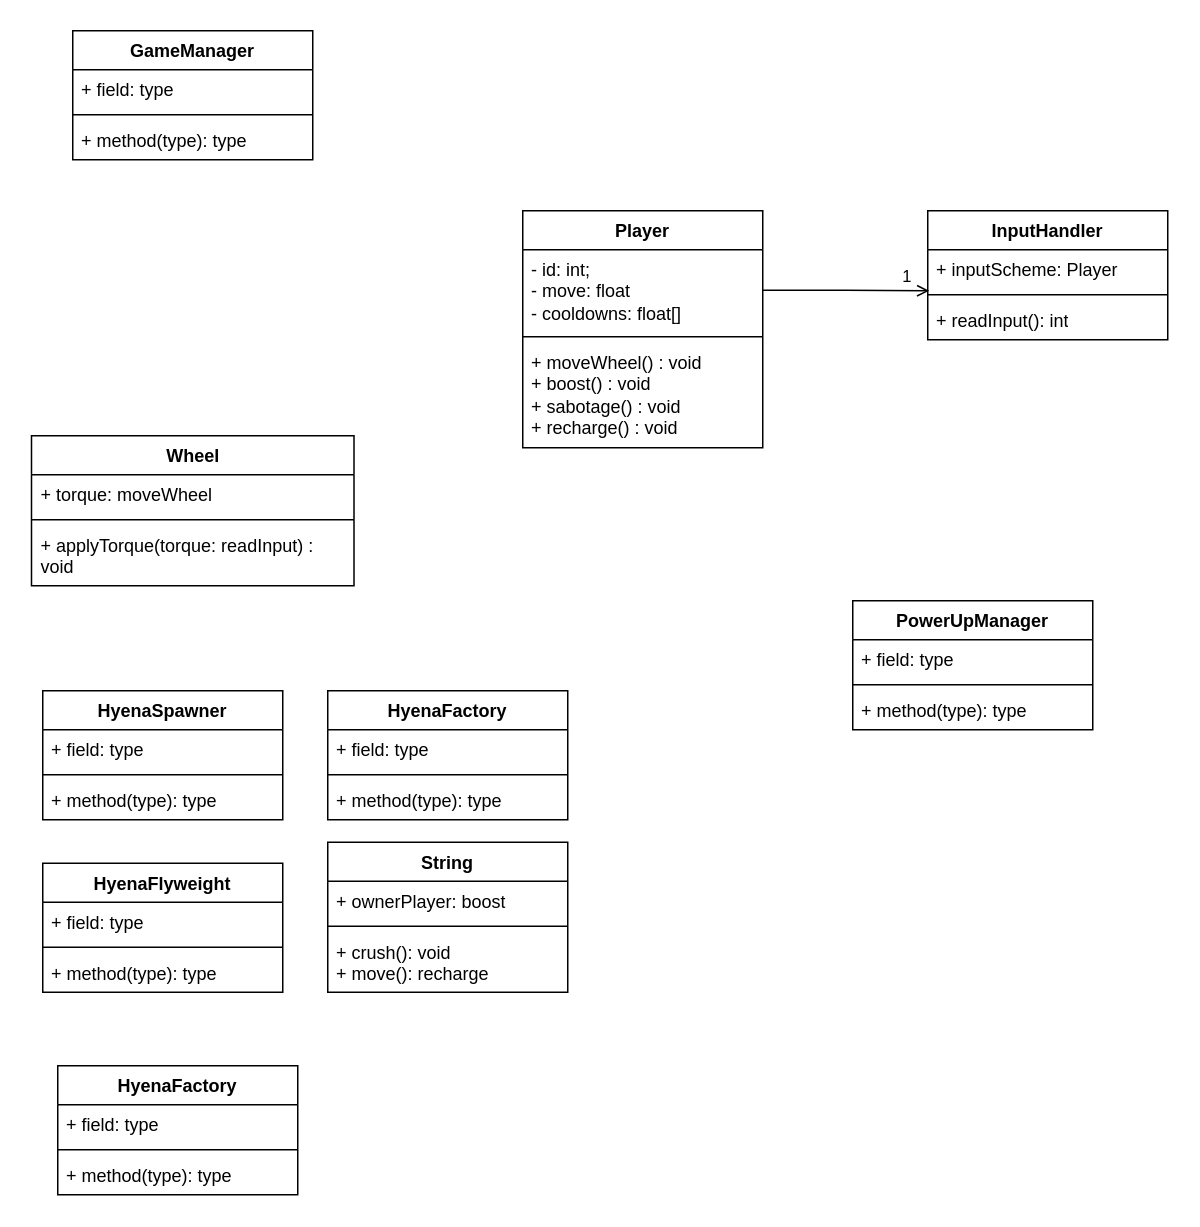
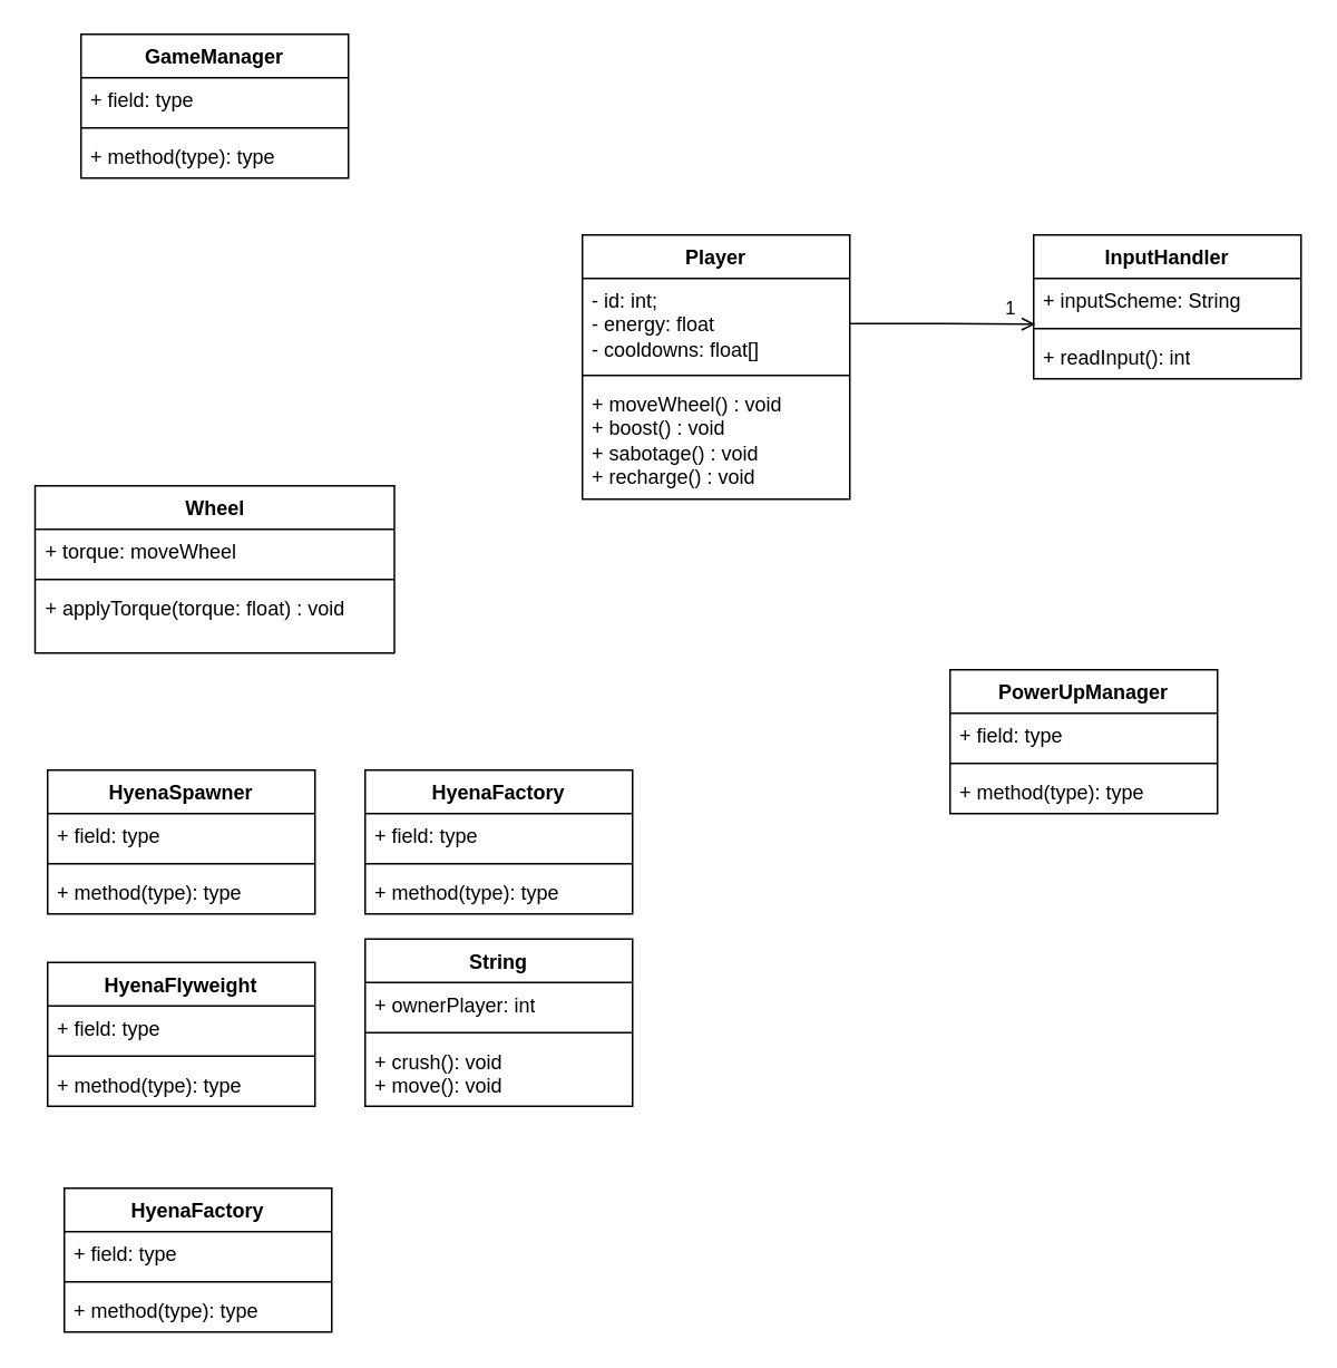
  <mxCell id="0" />
  <mxCell id="1" parent="0" />
  <mxCell id="2" value="GameManager" style="swimlane;fontStyle=1;align=center;verticalAlign=top;childLayout=stackLayout;horizontal=1;startSize=26;horizontalStack=0;resizeParent=1;resizeParentMax=0;resizeLast=0;collapsible=1;marginBottom=0;whiteSpace=wrap;html=1;" vertex="1" parent="1"><mxGeometry x="48" y="20" width="160" height="86" as="geometry" /></mxCell>
  <mxCell id="3" value="+ field: type" style="text;strokeColor=none;fillColor=none;align=left;verticalAlign=top;spacingLeft=4;spacingRight=4;overflow=hidden;rotatable=0;points=[[0,0.5],[1,0.5]];portConstraint=eastwest;whiteSpace=wrap;html=1;" vertex="1" parent="2"><mxGeometry y="26" width="160" height="26" as="geometry" /></mxCell>
  <mxCell id="4" value="" style="line;strokeWidth=1;fillColor=none;align=left;verticalAlign=middle;spacingTop=-1;spacingLeft=3;spacingRight=3;rotatable=0;labelPosition=right;points=[];portConstraint=eastwest;strokeColor=inherit;" vertex="1" parent="2"><mxGeometry y="52" width="160" height="8" as="geometry" /></mxCell>
  <mxCell id="5" value="+ method(type): type" style="text;strokeColor=none;fillColor=none;align=left;verticalAlign=top;spacingLeft=4;spacingRight=4;overflow=hidden;rotatable=0;points=[[0,0.5],[1,0.5]];portConstraint=eastwest;whiteSpace=wrap;html=1;" vertex="1" parent="2"><mxGeometry y="60" width="160" height="26" as="geometry" /></mxCell>
  <mxCell id="6" value="Player" style="swimlane;fontStyle=1;align=center;verticalAlign=top;childLayout=stackLayout;horizontal=1;startSize=26;horizontalStack=0;resizeParent=1;resizeParentMax=0;resizeLast=0;collapsible=1;marginBottom=0;whiteSpace=wrap;html=1;" vertex="1" parent="1"><mxGeometry x="348" y="140" width="160" height="158" as="geometry" /></mxCell>
- <mxCell id="7" value="&lt;div&gt;- id: int;&lt;/div&gt;&lt;div&gt;- move: float&amp;nbsp;&lt;/div&gt;&lt;div&gt;- cooldowns: float[]&amp;nbsp;&lt;/div&gt;" style="text;strokeColor=none;fillColor=none;align=left;verticalAlign=top;spacingLeft=4;spacingRight=4;overflow=hidden;rotatable=0;points=[[0,0.5],[1,0.5]];portConstraint=eastwest;whiteSpace=wrap;html=1;" vertex="1" parent="6"><mxGeometry y="26" width="160" height="54" as="geometry" /></mxCell>
+ <mxCell id="7" value="&lt;div&gt;- id: int;&lt;/div&gt;&lt;div&gt;- energy: float&amp;nbsp;&lt;/div&gt;&lt;div&gt;- cooldowns: float[]&amp;nbsp;&lt;/div&gt;" style="text;strokeColor=none;fillColor=none;align=left;verticalAlign=top;spacingLeft=4;spacingRight=4;overflow=hidden;rotatable=0;points=[[0,0.5],[1,0.5]];portConstraint=eastwest;whiteSpace=wrap;html=1;" vertex="1" parent="6"><mxGeometry y="26" width="160" height="54" as="geometry" /></mxCell>
  <mxCell id="8" value="" style="line;strokeWidth=1;fillColor=none;align=left;verticalAlign=middle;spacingTop=-1;spacingLeft=3;spacingRight=3;rotatable=0;labelPosition=right;points=[];portConstraint=eastwest;strokeColor=inherit;" vertex="1" parent="6"><mxGeometry y="80" width="160" height="8" as="geometry" /></mxCell>
  <mxCell id="9" value="&lt;div&gt;&lt;div&gt;+ moveWheel() : void&lt;/div&gt;&lt;div&gt;+ boost() : void&lt;/div&gt;&lt;div&gt;+ sabotage() : void&lt;/div&gt;&lt;div&gt;+ recharge() : void&lt;/div&gt;&lt;/div&gt;" style="text;strokeColor=none;fillColor=none;align=left;verticalAlign=top;spacingLeft=4;spacingRight=4;overflow=hidden;rotatable=0;points=[[0,0.5],[1,0.5]];portConstraint=eastwest;whiteSpace=wrap;html=1;" vertex="1" parent="6"><mxGeometry y="88" width="160" height="70" as="geometry" /></mxCell>
  <mxCell id="10" value="Wheel" style="swimlane;fontStyle=1;align=center;verticalAlign=top;childLayout=stackLayout;horizontal=1;startSize=26;horizontalStack=0;resizeParent=1;resizeParentMax=0;resizeLast=0;collapsible=1;marginBottom=0;whiteSpace=wrap;html=1;" vertex="1" parent="1"><mxGeometry x="20.5" y="290" width="215" height="100" as="geometry" /></mxCell>
  <mxCell id="11" value="+ torque: moveWheel" style="text;strokeColor=none;fillColor=none;align=left;verticalAlign=top;spacingLeft=4;spacingRight=4;overflow=hidden;rotatable=0;points=[[0,0.5],[1,0.5]];portConstraint=eastwest;whiteSpace=wrap;html=1;" vertex="1" parent="10"><mxGeometry y="26" width="215" height="26" as="geometry" /></mxCell>
  <mxCell id="12" value="" style="line;strokeWidth=1;fillColor=none;align=left;verticalAlign=middle;spacingTop=-1;spacingLeft=3;spacingRight=3;rotatable=0;labelPosition=right;points=[];portConstraint=eastwest;strokeColor=inherit;" vertex="1" parent="10"><mxGeometry y="52" width="215" height="8" as="geometry" /></mxCell>
- <mxCell id="13" value="+ applyTorque(torque: readInput) : void" style="text;strokeColor=none;fillColor=none;align=left;verticalAlign=top;spacingLeft=4;spacingRight=4;overflow=hidden;rotatable=0;points=[[0,0.5],[1,0.5]];portConstraint=eastwest;whiteSpace=wrap;html=1;" vertex="1" parent="10"><mxGeometry y="60" width="215" height="40" as="geometry" /></mxCell>
+ <mxCell id="13" value="+ applyTorque(torque: float) : void" style="text;strokeColor=none;fillColor=none;align=left;verticalAlign=top;spacingLeft=4;spacingRight=4;overflow=hidden;rotatable=0;points=[[0,0.5],[1,0.5]];portConstraint=eastwest;whiteSpace=wrap;html=1;" vertex="1" parent="10"><mxGeometry y="60" width="215" height="40" as="geometry" /></mxCell>
  <mxCell id="14" value="InputHandler" style="swimlane;fontStyle=1;align=center;verticalAlign=top;childLayout=stackLayout;horizontal=1;startSize=26;horizontalStack=0;resizeParent=1;resizeParentMax=0;resizeLast=0;collapsible=1;marginBottom=0;whiteSpace=wrap;html=1;" vertex="1" parent="1"><mxGeometry x="618" y="140" width="160" height="86" as="geometry" /></mxCell>
- <mxCell id="15" value="+ inputScheme: Player" style="text;strokeColor=none;fillColor=none;align=left;verticalAlign=top;spacingLeft=4;spacingRight=4;overflow=hidden;rotatable=0;points=[[0,0.5],[1,0.5]];portConstraint=eastwest;whiteSpace=wrap;html=1;" vertex="1" parent="14"><mxGeometry y="26" width="160" height="26" as="geometry" /></mxCell>
+ <mxCell id="15" value="+ inputScheme: String" style="text;strokeColor=none;fillColor=none;align=left;verticalAlign=top;spacingLeft=4;spacingRight=4;overflow=hidden;rotatable=0;points=[[0,0.5],[1,0.5]];portConstraint=eastwest;whiteSpace=wrap;html=1;" vertex="1" parent="14"><mxGeometry y="26" width="160" height="26" as="geometry" /></mxCell>
  <mxCell id="16" value="" style="line;strokeWidth=1;fillColor=none;align=left;verticalAlign=middle;spacingTop=-1;spacingLeft=3;spacingRight=3;rotatable=0;labelPosition=right;points=[];portConstraint=eastwest;strokeColor=inherit;" vertex="1" parent="14"><mxGeometry y="52" width="160" height="8" as="geometry" /></mxCell>
  <mxCell id="17" value="+ readInput(): int" style="text;strokeColor=none;fillColor=none;align=left;verticalAlign=top;spacingLeft=4;spacingRight=4;overflow=hidden;rotatable=0;points=[[0,0.5],[1,0.5]];portConstraint=eastwest;whiteSpace=wrap;html=1;" vertex="1" parent="14"><mxGeometry y="60" width="160" height="26" as="geometry" /></mxCell>
  <mxCell id="18" value="PowerUpManager" style="swimlane;fontStyle=1;align=center;verticalAlign=top;childLayout=stackLayout;horizontal=1;startSize=26;horizontalStack=0;resizeParent=1;resizeParentMax=0;resizeLast=0;collapsible=1;marginBottom=0;whiteSpace=wrap;html=1;" vertex="1" parent="1"><mxGeometry x="568" y="400" width="160" height="86" as="geometry" /></mxCell>
  <mxCell id="19" value="+ field: type" style="text;strokeColor=none;fillColor=none;align=left;verticalAlign=top;spacingLeft=4;spacingRight=4;overflow=hidden;rotatable=0;points=[[0,0.5],[1,0.5]];portConstraint=eastwest;whiteSpace=wrap;html=1;" vertex="1" parent="18"><mxGeometry y="26" width="160" height="26" as="geometry" /></mxCell>
  <mxCell id="20" value="" style="line;strokeWidth=1;fillColor=none;align=left;verticalAlign=middle;spacingTop=-1;spacingLeft=3;spacingRight=3;rotatable=0;labelPosition=right;points=[];portConstraint=eastwest;strokeColor=inherit;" vertex="1" parent="18"><mxGeometry y="52" width="160" height="8" as="geometry" /></mxCell>
  <mxCell id="21" value="+ method(type): type" style="text;strokeColor=none;fillColor=none;align=left;verticalAlign=top;spacingLeft=4;spacingRight=4;overflow=hidden;rotatable=0;points=[[0,0.5],[1,0.5]];portConstraint=eastwest;whiteSpace=wrap;html=1;" vertex="1" parent="18"><mxGeometry y="60" width="160" height="26" as="geometry" /></mxCell>
  <mxCell id="22" value="HyenaFactory" style="swimlane;fontStyle=1;align=center;verticalAlign=top;childLayout=stackLayout;horizontal=1;startSize=26;horizontalStack=0;resizeParent=1;resizeParentMax=0;resizeLast=0;collapsible=1;marginBottom=0;whiteSpace=wrap;html=1;" vertex="1" parent="1"><mxGeometry x="38" y="710" width="160" height="86" as="geometry" /></mxCell>
  <mxCell id="23" value="+ field: type" style="text;strokeColor=none;fillColor=none;align=left;verticalAlign=top;spacingLeft=4;spacingRight=4;overflow=hidden;rotatable=0;points=[[0,0.5],[1,0.5]];portConstraint=eastwest;whiteSpace=wrap;html=1;" vertex="1" parent="22"><mxGeometry y="26" width="160" height="26" as="geometry" /></mxCell>
  <mxCell id="24" value="" style="line;strokeWidth=1;fillColor=none;align=left;verticalAlign=middle;spacingTop=-1;spacingLeft=3;spacingRight=3;rotatable=0;labelPosition=right;points=[];portConstraint=eastwest;strokeColor=inherit;" vertex="1" parent="22"><mxGeometry y="52" width="160" height="8" as="geometry" /></mxCell>
  <mxCell id="25" value="+ method(type): type" style="text;strokeColor=none;fillColor=none;align=left;verticalAlign=top;spacingLeft=4;spacingRight=4;overflow=hidden;rotatable=0;points=[[0,0.5],[1,0.5]];portConstraint=eastwest;whiteSpace=wrap;html=1;" vertex="1" parent="22"><mxGeometry y="60" width="160" height="26" as="geometry" /></mxCell>
  <mxCell id="26" value="HyenaSpawner" style="swimlane;fontStyle=1;align=center;verticalAlign=top;childLayout=stackLayout;horizontal=1;startSize=26;horizontalStack=0;resizeParent=1;resizeParentMax=0;resizeLast=0;collapsible=1;marginBottom=0;whiteSpace=wrap;html=1;" vertex="1" parent="1"><mxGeometry x="28" y="460" width="160" height="86" as="geometry" /></mxCell>
  <mxCell id="27" value="+ field: type" style="text;strokeColor=none;fillColor=none;align=left;verticalAlign=top;spacingLeft=4;spacingRight=4;overflow=hidden;rotatable=0;points=[[0,0.5],[1,0.5]];portConstraint=eastwest;whiteSpace=wrap;html=1;" vertex="1" parent="26"><mxGeometry y="26" width="160" height="26" as="geometry" /></mxCell>
  <mxCell id="28" value="" style="line;strokeWidth=1;fillColor=none;align=left;verticalAlign=middle;spacingTop=-1;spacingLeft=3;spacingRight=3;rotatable=0;labelPosition=right;points=[];portConstraint=eastwest;strokeColor=inherit;" vertex="1" parent="26"><mxGeometry y="52" width="160" height="8" as="geometry" /></mxCell>
  <mxCell id="29" value="+ method(type): type" style="text;strokeColor=none;fillColor=none;align=left;verticalAlign=top;spacingLeft=4;spacingRight=4;overflow=hidden;rotatable=0;points=[[0,0.5],[1,0.5]];portConstraint=eastwest;whiteSpace=wrap;html=1;" vertex="1" parent="26"><mxGeometry y="60" width="160" height="26" as="geometry" /></mxCell>
  <mxCell id="30" value="HyenaFactory" style="swimlane;fontStyle=1;align=center;verticalAlign=top;childLayout=stackLayout;horizontal=1;startSize=26;horizontalStack=0;resizeParent=1;resizeParentMax=0;resizeLast=0;collapsible=1;marginBottom=0;whiteSpace=wrap;html=1;" vertex="1" parent="1"><mxGeometry x="218" y="460" width="160" height="86" as="geometry" /></mxCell>
  <mxCell id="31" value="+ field: type" style="text;strokeColor=none;fillColor=none;align=left;verticalAlign=top;spacingLeft=4;spacingRight=4;overflow=hidden;rotatable=0;points=[[0,0.5],[1,0.5]];portConstraint=eastwest;whiteSpace=wrap;html=1;" vertex="1" parent="30"><mxGeometry y="26" width="160" height="26" as="geometry" /></mxCell>
  <mxCell id="32" value="" style="line;strokeWidth=1;fillColor=none;align=left;verticalAlign=middle;spacingTop=-1;spacingLeft=3;spacingRight=3;rotatable=0;labelPosition=right;points=[];portConstraint=eastwest;strokeColor=inherit;" vertex="1" parent="30"><mxGeometry y="52" width="160" height="8" as="geometry" /></mxCell>
  <mxCell id="33" value="+ method(type): type" style="text;strokeColor=none;fillColor=none;align=left;verticalAlign=top;spacingLeft=4;spacingRight=4;overflow=hidden;rotatable=0;points=[[0,0.5],[1,0.5]];portConstraint=eastwest;whiteSpace=wrap;html=1;" vertex="1" parent="30"><mxGeometry y="60" width="160" height="26" as="geometry" /></mxCell>
  <mxCell id="34" value="HyenaFlyweight" style="swimlane;fontStyle=1;align=center;verticalAlign=top;childLayout=stackLayout;horizontal=1;startSize=26;horizontalStack=0;resizeParent=1;resizeParentMax=0;resizeLast=0;collapsible=1;marginBottom=0;whiteSpace=wrap;html=1;" vertex="1" parent="1"><mxGeometry x="28" y="575" width="160" height="86" as="geometry" /></mxCell>
  <mxCell id="35" value="+ field: type" style="text;strokeColor=none;fillColor=none;align=left;verticalAlign=top;spacingLeft=4;spacingRight=4;overflow=hidden;rotatable=0;points=[[0,0.5],[1,0.5]];portConstraint=eastwest;whiteSpace=wrap;html=1;" vertex="1" parent="34"><mxGeometry y="26" width="160" height="26" as="geometry" /></mxCell>
  <mxCell id="36" value="" style="line;strokeWidth=1;fillColor=none;align=left;verticalAlign=middle;spacingTop=-1;spacingLeft=3;spacingRight=3;rotatable=0;labelPosition=right;points=[];portConstraint=eastwest;strokeColor=inherit;" vertex="1" parent="34"><mxGeometry y="52" width="160" height="8" as="geometry" /></mxCell>
  <mxCell id="37" value="+ method(type): type" style="text;strokeColor=none;fillColor=none;align=left;verticalAlign=top;spacingLeft=4;spacingRight=4;overflow=hidden;rotatable=0;points=[[0,0.5],[1,0.5]];portConstraint=eastwest;whiteSpace=wrap;html=1;" vertex="1" parent="34"><mxGeometry y="60" width="160" height="26" as="geometry" /></mxCell>
  <mxCell id="38" value="String" style="swimlane;fontStyle=1;align=center;verticalAlign=top;childLayout=stackLayout;horizontal=1;startSize=26;horizontalStack=0;resizeParent=1;resizeParentMax=0;resizeLast=0;collapsible=1;marginBottom=0;whiteSpace=wrap;html=1;" vertex="1" parent="1"><mxGeometry x="218" y="561" width="160" height="100" as="geometry" /></mxCell>
- <mxCell id="39" value="+ ownerPlayer: boost" style="text;strokeColor=none;fillColor=none;align=left;verticalAlign=top;spacingLeft=4;spacingRight=4;overflow=hidden;rotatable=0;points=[[0,0.5],[1,0.5]];portConstraint=eastwest;whiteSpace=wrap;html=1;" vertex="1" parent="38"><mxGeometry y="26" width="160" height="26" as="geometry" /></mxCell>
+ <mxCell id="39" value="+ ownerPlayer: int" style="text;strokeColor=none;fillColor=none;align=left;verticalAlign=top;spacingLeft=4;spacingRight=4;overflow=hidden;rotatable=0;points=[[0,0.5],[1,0.5]];portConstraint=eastwest;whiteSpace=wrap;html=1;" vertex="1" parent="38"><mxGeometry y="26" width="160" height="26" as="geometry" /></mxCell>
  <mxCell id="40" value="" style="line;strokeWidth=1;fillColor=none;align=left;verticalAlign=middle;spacingTop=-1;spacingLeft=3;spacingRight=3;rotatable=0;labelPosition=right;points=[];portConstraint=eastwest;strokeColor=inherit;" vertex="1" parent="38"><mxGeometry y="52" width="160" height="8" as="geometry" /></mxCell>
- <mxCell id="41" value="+ crush(): void&lt;div&gt;+ move(): recharge&lt;/div&gt;" style="text;strokeColor=none;fillColor=none;align=left;verticalAlign=top;spacingLeft=4;spacingRight=4;overflow=hidden;rotatable=0;points=[[0,0.5],[1,0.5]];portConstraint=eastwest;whiteSpace=wrap;html=1;" vertex="1" parent="38"><mxGeometry y="60" width="160" height="40" as="geometry" /></mxCell>
+ <mxCell id="41" value="+ crush(): void&lt;div&gt;+ move(): void&lt;/div&gt;" style="text;strokeColor=none;fillColor=none;align=left;verticalAlign=top;spacingLeft=4;spacingRight=4;overflow=hidden;rotatable=0;points=[[0,0.5],[1,0.5]];portConstraint=eastwest;whiteSpace=wrap;html=1;" vertex="1" parent="38"><mxGeometry y="60" width="160" height="40" as="geometry" /></mxCell>
  <mxCell id="42" style="edgeStyle=orthogonalEdgeStyle;rounded=0;orthogonalLoop=1;jettySize=auto;html=1;entryX=0.006;entryY=0.175;entryDx=0;entryDy=0;entryPerimeter=0;endArrow=open;endFill=0;" edge="1" parent="1" source="7" target="16"><mxGeometry relative="1" as="geometry" /></mxCell>
  <mxCell id="43" value="1" style="edgeLabel;html=1;align=center;verticalAlign=middle;resizable=0;points=[];" vertex="1" connectable="0" parent="42"><mxGeometry x="0.597" y="1" relative="1" as="geometry"><mxPoint x="7" y="-9" as="offset" /></mxGeometry></mxCell>
